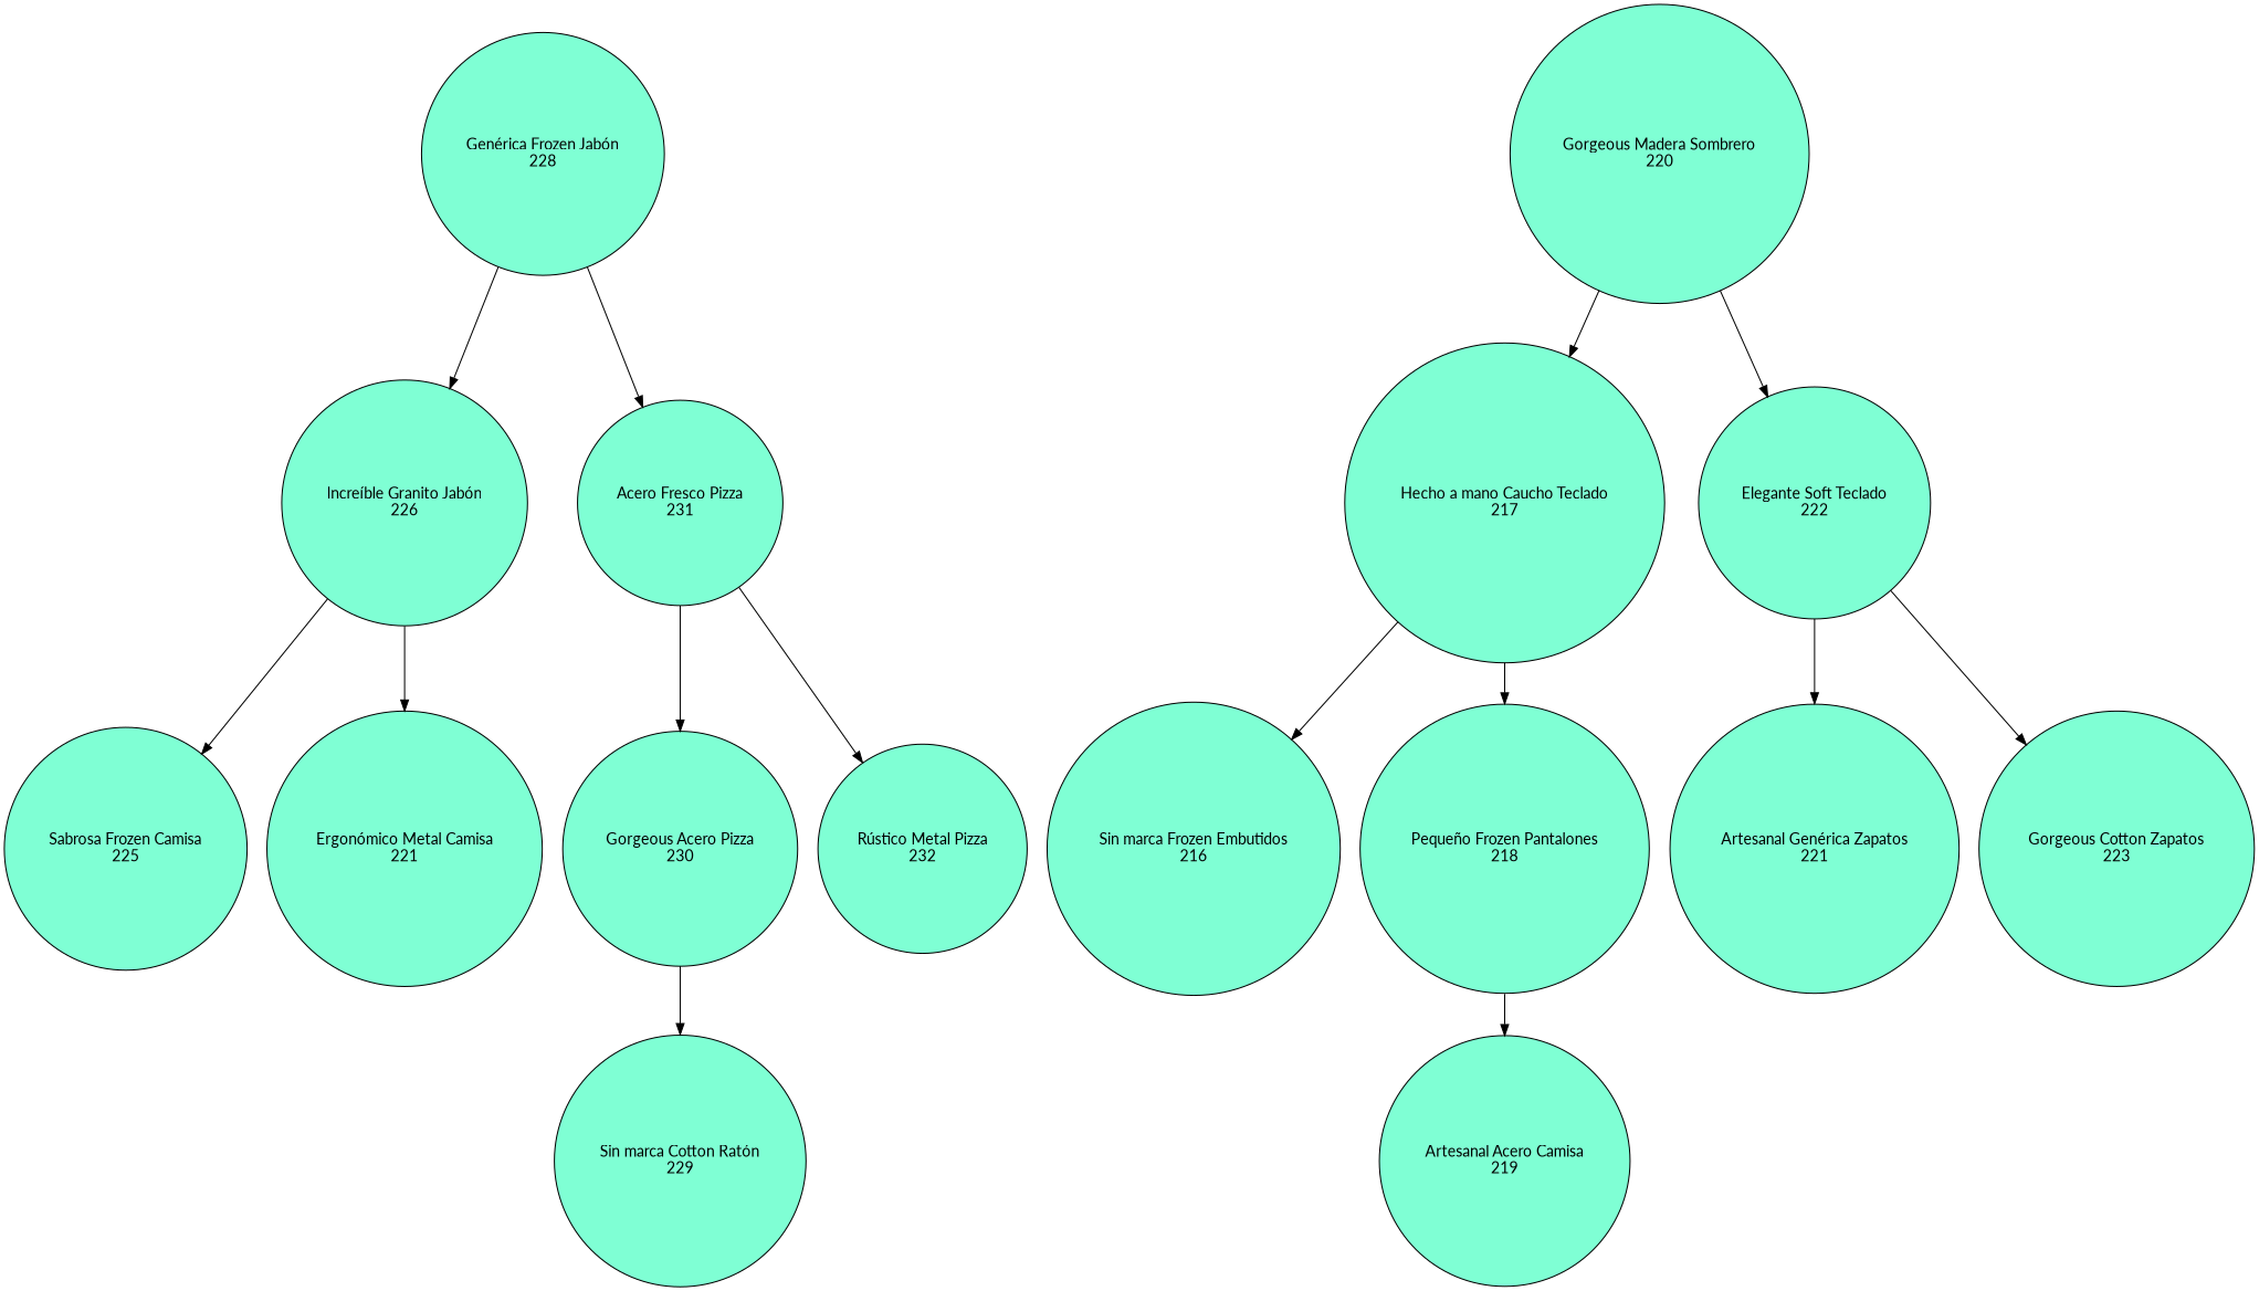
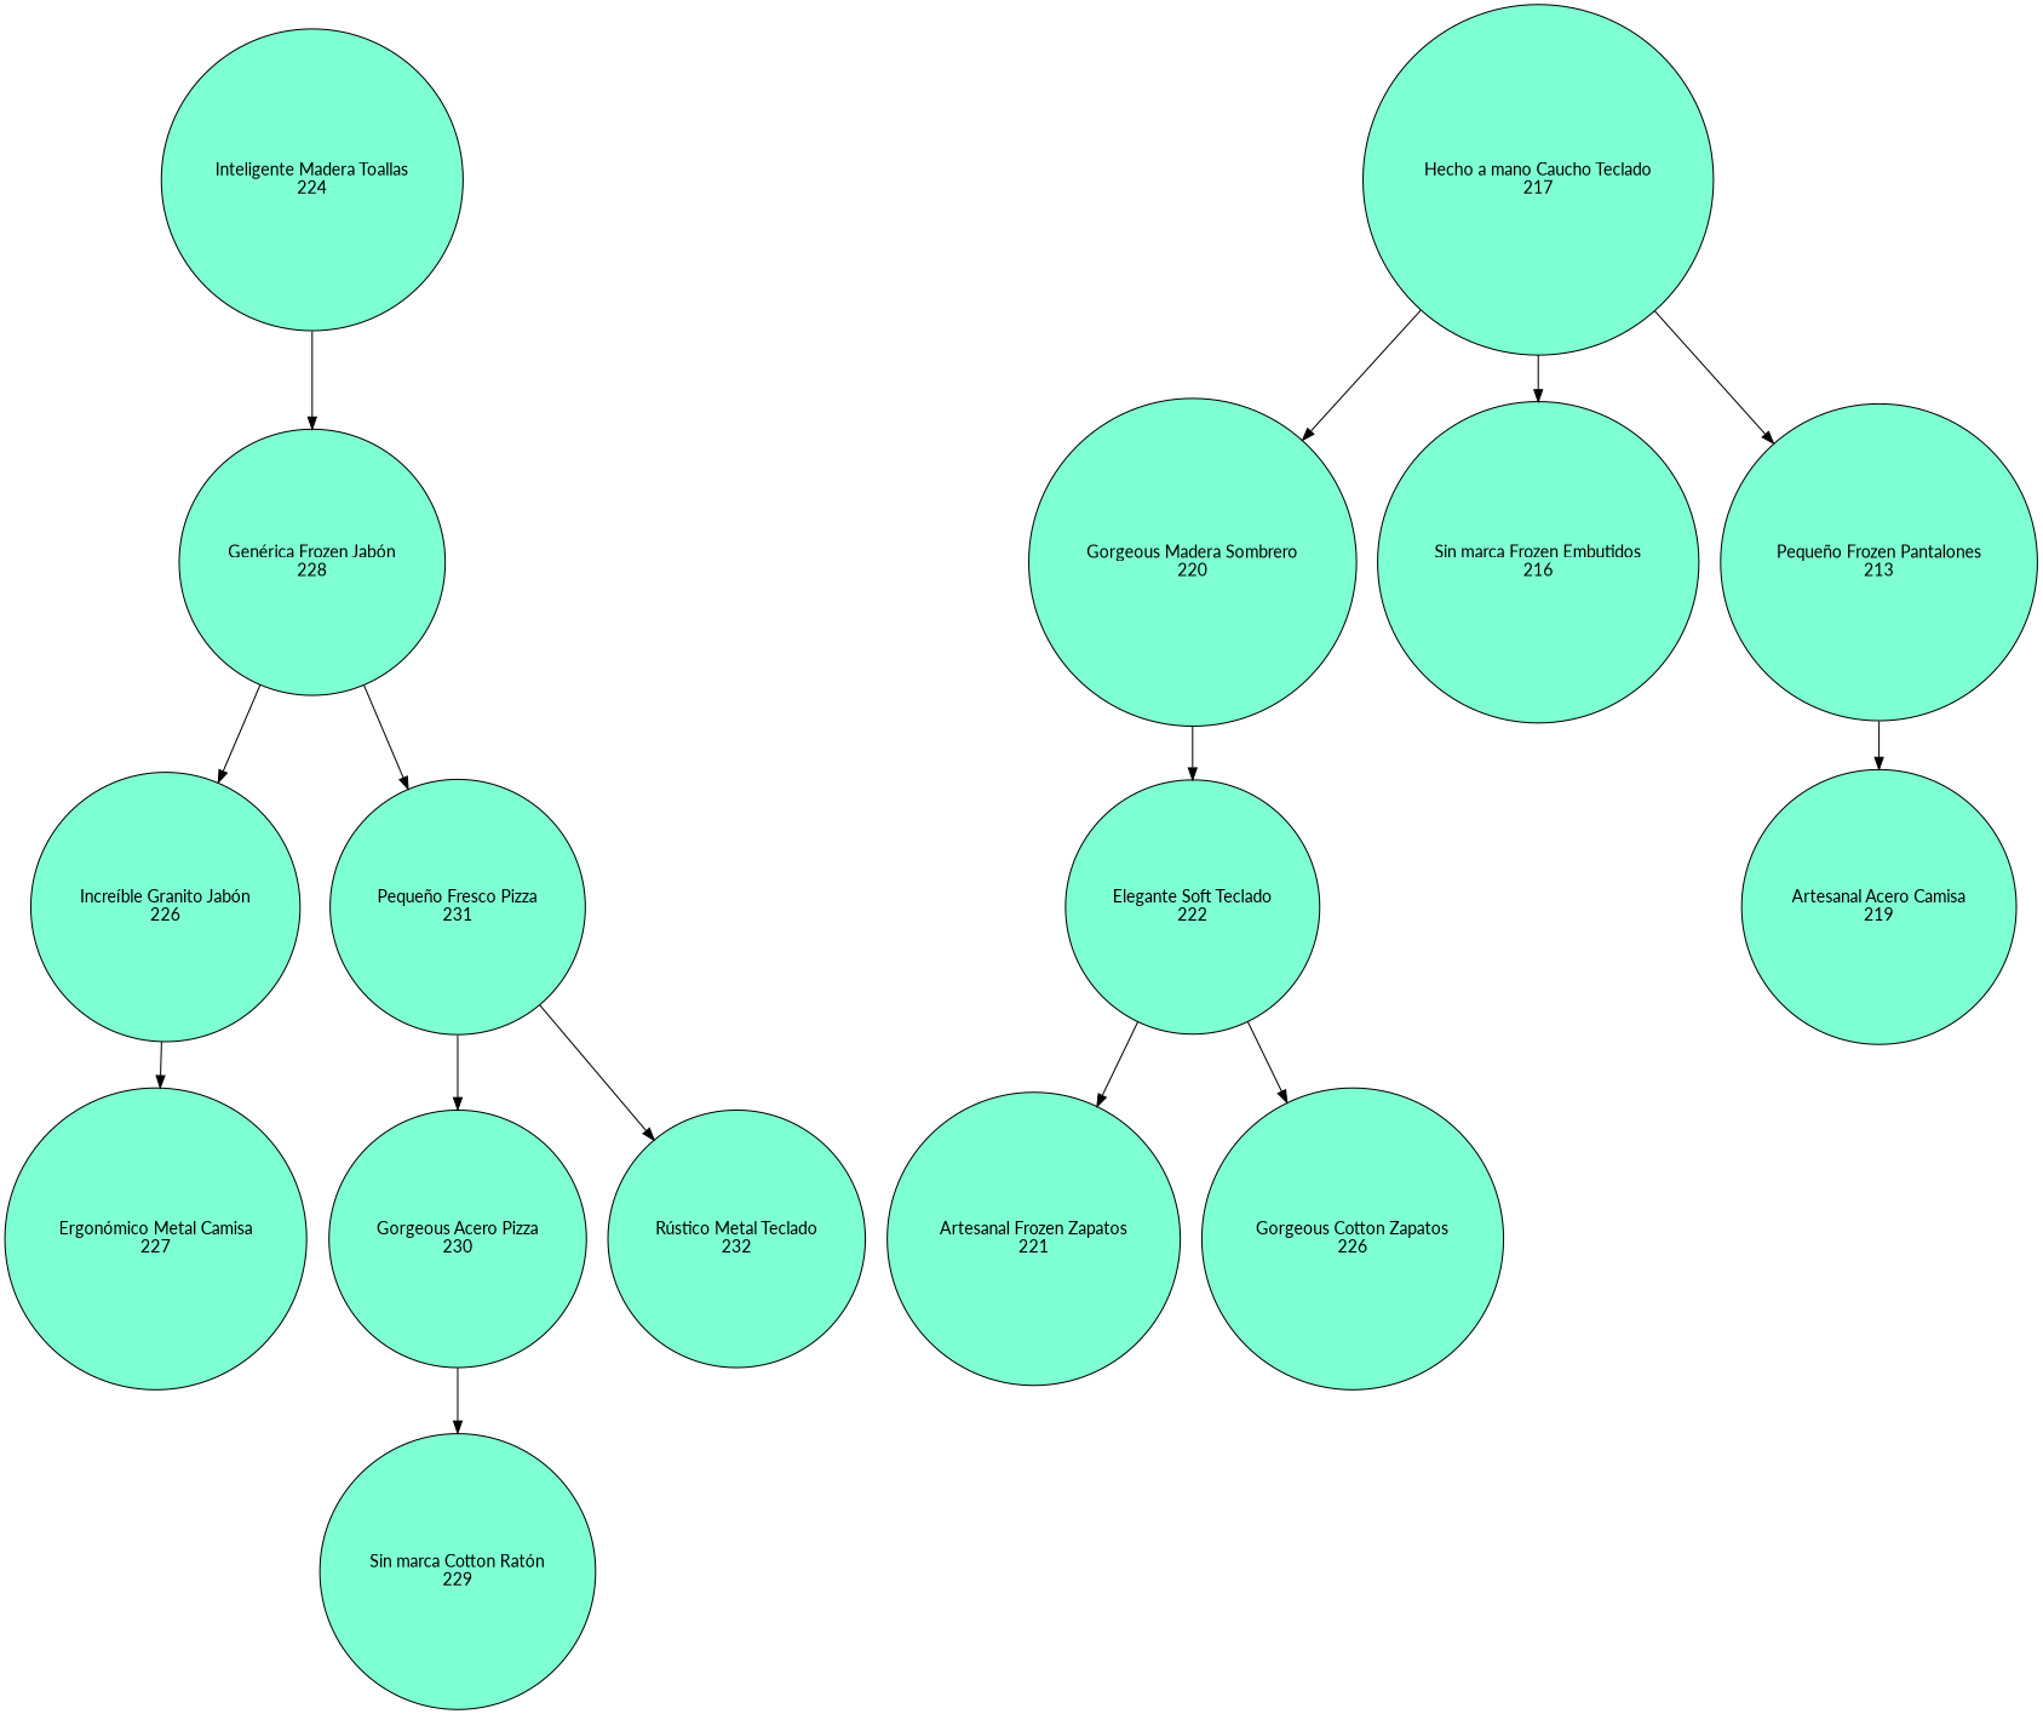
  digraph {
    fontname=Lato
    node [fillcolor=aquamarine fontname=Lato shape=circle style=filled]
    edge [fontname=Lato]
+   n1 [label="Inteligente Madera Toallas\n224"]
    n2 [label="Genérica Frozen Jabón\n228"]
    n3 [label="Gorgeous Madera Sombrero\n220"]
    n4 [label="Hecho a mano Caucho Teclado\n217"]
    n5 [label="Elegante Soft Teclado\n222"]
    n6 [label="Increíble Granito Jabón\n226"]
-   n7 [label="Acero Fresco Pizza\n231"]
+   n7 [label="Pequeño Fresco Pizza\n231"]
    n8 [label="Sin marca Frozen Embutidos\n216"]
-   n9 [label="Pequeño Frozen Pantalones\n218"]
-   n10 [label="Artesanal Genérica Zapatos\n221"]
-   n11 [label="Gorgeous Cotton Zapatos\n223"]
-   n12 [label="Sabrosa Frozen Camisa\n225"]
-   n13 [label="Ergonómico Metal Camisa\n221"]
+   n9 [label="Pequeño Frozen Pantalones\n213"]
+   n10 [label="Artesanal Frozen Zapatos\n221"]
+   n11 [label="Gorgeous Cotton Zapatos\n226"]
+   n13 [label="Ergonómico Metal Camisa\n227"]
    n14 [label="Gorgeous Acero Pizza\n230"]
-   n15 [label="Rústico Metal Pizza\n232"]
+   n15 [label="Rústico Metal Teclado\n232"]
    n16 [label="Artesanal Acero Camisa\n219"]
    n17 [label="Sin marca Cotton Ratón\n229"]
+   n1 -> n2
    n2 -> n6
    n2 -> n7
-   n3 -> n4
+   n4 -> n3
    n3 -> n5
    n4 -> n8
    n4 -> n9
    n5 -> n10
    n5 -> n11
-   n6 -> n12
    n6 -> n13
    n7 -> n14
    n7 -> n15
    n9 -> n16
    n14 -> n17
  }
